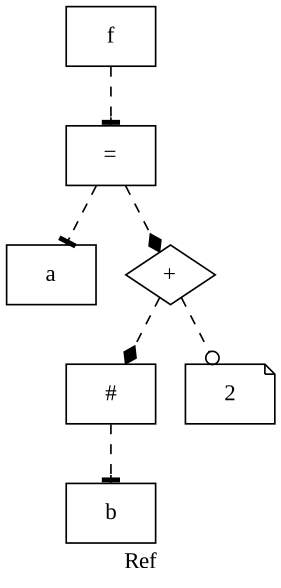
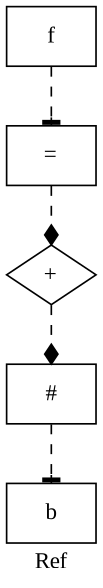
  digraph {
    fontname="Liberation Serif"
    label=Ref
    node [fontname="Liberation Serif" shape=box]
    edge [arrowhead=tee fontname="Liberation Serif" style=dashed]
    n1 [label=f]
    n2 [label="="]
-   n3 [label=a]
    n4 [label="+" shape=diamond]
    n5 [label="#"]
-   n6 [label=2 shape=note]
    n7 [label=b]
    n1 -> n2
-   n2 -> n3
    n2 -> n4 [arrowhead=diamond]
    n4 -> n5 [arrowhead=diamond]
-   n4 -> n6 [arrowhead=odot]
    n5 -> n7
  }
